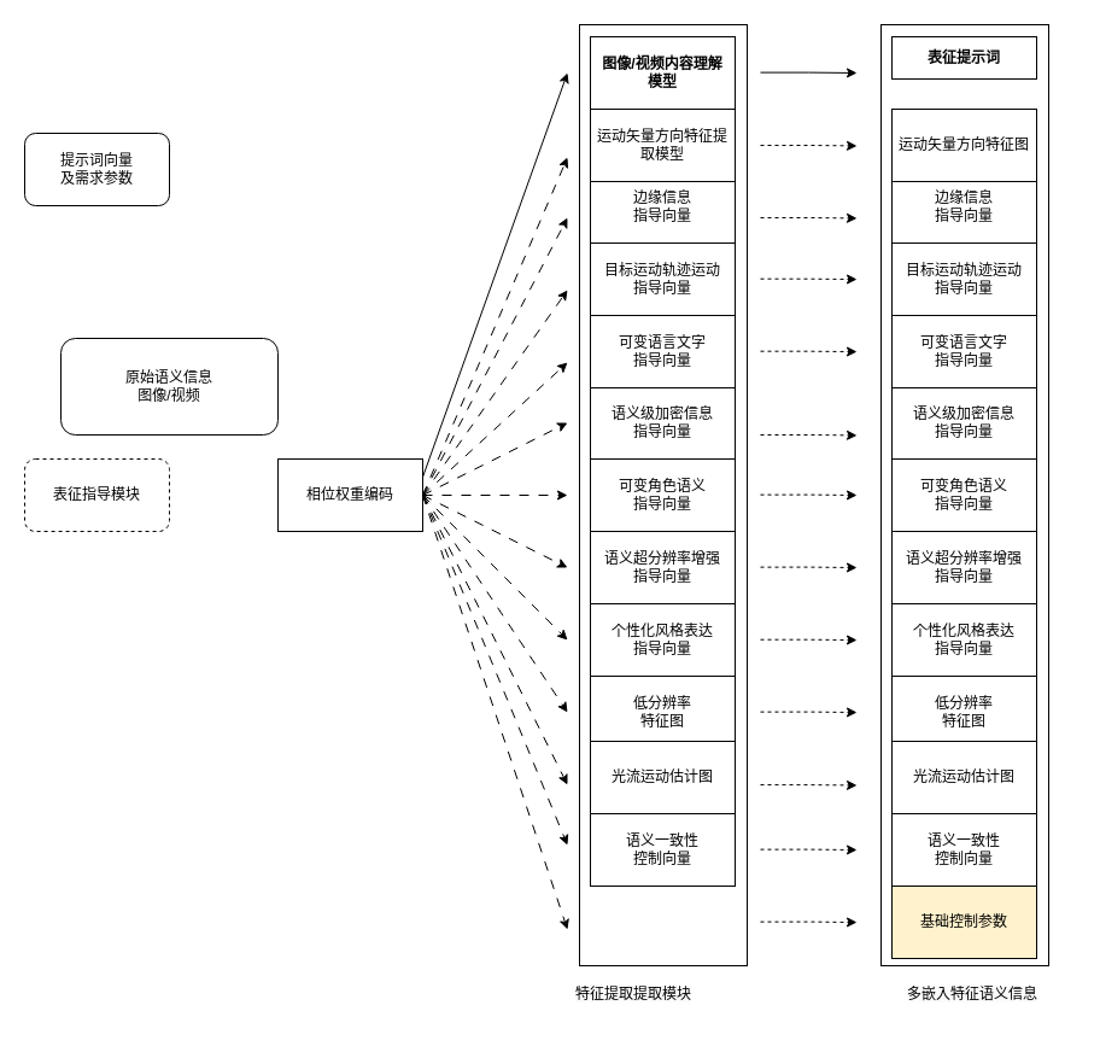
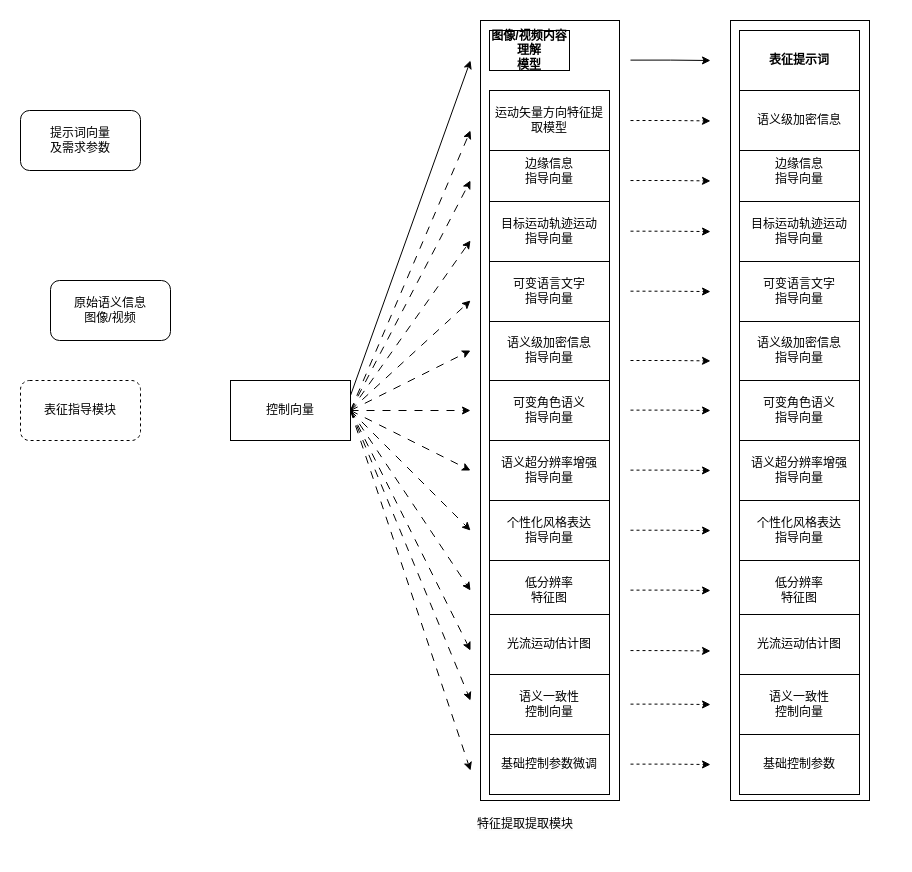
  <mxCell id="0" />
  <mxCell id="1" parent="0" />
  <mxCell id="2" value="提示词向量&lt;div&gt;及需求参数&lt;/div&gt;" style="rounded=1;whiteSpace=wrap;html=1;" vertex="1" parent="1"><mxGeometry x="20" y="110" width="120" height="60" as="geometry" /></mxCell>
- <mxCell id="3" value="原始语义信息&lt;br&gt;图像/视频" style="rounded=1;whiteSpace=wrap;html=1;" vertex="1" parent="1"><mxGeometry x="50" y="280" width="180" height="80" as="geometry" /></mxCell>
+ <mxCell id="3" value="原始语义信息&lt;br&gt;图像/视频" style="rounded=1;whiteSpace=wrap;html=1;" vertex="1" parent="1"><mxGeometry x="50" y="280" width="120" height="60" as="geometry" /></mxCell>
  <mxCell id="4" value="表征指导模块" style="rounded=1;whiteSpace=wrap;html=1;dashed=1;" vertex="1" parent="1"><mxGeometry x="20" y="380" width="120" height="60" as="geometry" /></mxCell>
- <mxCell id="5" value="相位权重编码" style="rounded=0;whiteSpace=wrap;html=1;" vertex="1" parent="1"><mxGeometry x="230" y="380" width="120" height="60" as="geometry" /></mxCell>
+ <mxCell id="5" value="控制向量" style="rounded=0;whiteSpace=wrap;html=1;" vertex="1" parent="1"><mxGeometry x="230" y="380" width="120" height="60" as="geometry" /></mxCell>
  <mxCell id="6" value="" style="rounded=0;whiteSpace=wrap;html=1;" vertex="1" parent="1"><mxGeometry x="730" y="20" width="139" height="780" as="geometry" /></mxCell>
  <mxCell id="7" value="&lt;span style=&quot;color: rgb(0, 0, 0); font-family: Helvetica; font-size: 12px; font-style: normal; font-variant-ligatures: normal; font-variant-caps: normal; font-weight: 400; letter-spacing: normal; orphans: 2; text-align: center; text-indent: 0px; text-transform: none; widows: 2; word-spacing: 0px; -webkit-text-stroke-width: 0px; white-space: normal; background-color: rgb(251, 251, 251); text-decoration-thickness: initial; text-decoration-style: initial; text-decoration-color: initial; display: inline !important; float: none;&quot;&gt;特征提取提取模块&lt;/span&gt;" style="text;whiteSpace=wrap;html=1;" vertex="1" parent="1"><mxGeometry x="474.5" y="810" width="130" height="40" as="geometry" /></mxCell>
  <mxCell id="8" value="边缘信息&lt;div&gt;指导向量&lt;/div&gt;" style="rounded=0;whiteSpace=wrap;html=1;" vertex="1" parent="1"><mxGeometry x="739" y="141" width="120" height="60" as="geometry" /></mxCell>
- <mxCell id="9" value="&lt;b&gt;表征提示词&lt;/b&gt;" style="rounded=0;whiteSpace=wrap;html=1;" vertex="1" parent="1"><mxGeometry x="739" y="30" width="120" height="35" as="geometry" /></mxCell>
+ <mxCell id="9" value="&lt;b&gt;表征提示词&lt;/b&gt;" style="rounded=0;whiteSpace=wrap;html=1;" vertex="1" parent="1"><mxGeometry x="739" y="30" width="120" height="60" as="geometry" /></mxCell>
  <mxCell id="10" value="目标运动轨迹运动&lt;div&gt;指导向量&lt;/div&gt;" style="rounded=0;whiteSpace=wrap;html=1;" vertex="1" parent="1"><mxGeometry x="739" y="201" width="120" height="60" as="geometry" /></mxCell>
  <mxCell id="11" value="语义级加密信息&lt;div&gt;指导向量&lt;/div&gt;" style="rounded=0;whiteSpace=wrap;html=1;" vertex="1" parent="1"><mxGeometry x="739" y="320" width="120" height="60" as="geometry" /></mxCell>
  <mxCell id="12" value="语义超分辨率增强&lt;div&gt;指导向量&lt;/div&gt;" style="rounded=0;whiteSpace=wrap;html=1;" vertex="1" parent="1"><mxGeometry x="739" y="440" width="120" height="60" as="geometry" /></mxCell>
  <mxCell id="13" value="可变语言文字&lt;div&gt;指导向量&lt;/div&gt;" style="rounded=0;whiteSpace=wrap;html=1;" vertex="1" parent="1"><mxGeometry x="739" y="261" width="120" height="60" as="geometry" /></mxCell>
  <mxCell id="14" value="&lt;div&gt;可变角色语义&lt;/div&gt;&lt;div&gt;指导向量&lt;/div&gt;" style="rounded=0;whiteSpace=wrap;html=1;" vertex="1" parent="1"><mxGeometry x="739" y="380" width="120" height="60" as="geometry" /></mxCell>
  <mxCell id="15" value="&lt;div&gt;个性化风格表达&lt;/div&gt;&lt;div&gt;指导向量&lt;/div&gt;" style="rounded=0;whiteSpace=wrap;html=1;" vertex="1" parent="1"><mxGeometry x="739" y="500" width="120" height="60" as="geometry" /></mxCell>
  <mxCell id="16" value="&lt;div&gt;低分辨率&lt;/div&gt;&lt;div&gt;特征图&lt;/div&gt;" style="rounded=0;whiteSpace=wrap;html=1;" vertex="1" parent="1"><mxGeometry x="739" y="560" width="120" height="60" as="geometry" /></mxCell>
- <mxCell id="17" value="运动矢量方向特征图" style="rounded=0;whiteSpace=wrap;html=1;" vertex="1" parent="1"><mxGeometry x="739" y="90" width="120" height="60" as="geometry" /></mxCell>
+ <mxCell id="17" value="语义级加密信息" style="rounded=0;whiteSpace=wrap;html=1;" vertex="1" parent="1"><mxGeometry x="739" y="90" width="120" height="60" as="geometry" /></mxCell>
  <mxCell id="18" value="&lt;div&gt;光流运动估计图&lt;/div&gt;" style="rounded=0;whiteSpace=wrap;html=1;" vertex="1" parent="1"><mxGeometry x="739" y="614" width="120" height="60" as="geometry" /></mxCell>
  <mxCell id="19" value="&lt;div&gt;语义一致性&lt;/div&gt;&lt;div&gt;控制向量&lt;/div&gt;" style="rounded=0;whiteSpace=wrap;html=1;" vertex="1" parent="1"><mxGeometry x="739" y="674" width="120" height="60" as="geometry" /></mxCell>
- <mxCell id="20" value="&lt;div&gt;基础控制参数&lt;/div&gt;" style="rounded=0;whiteSpace=wrap;html=1;fillColor=#fff2cc;" vertex="1" parent="1"><mxGeometry x="739" y="734" width="120" height="60" as="geometry" /></mxCell>
+ <mxCell id="20" value="&lt;div&gt;基础控制参数&lt;/div&gt;" style="rounded=0;whiteSpace=wrap;html=1;" vertex="1" parent="1"><mxGeometry x="739" y="734" width="120" height="60" as="geometry" /></mxCell>
  <mxCell id="21" value="" style="rounded=0;whiteSpace=wrap;html=1;" vertex="1" parent="1"><mxGeometry x="480" y="20" width="139" height="780" as="geometry" /></mxCell>
  <mxCell id="22" value="边缘信息&lt;div&gt;指导向量&lt;/div&gt;" style="rounded=0;whiteSpace=wrap;html=1;" vertex="1" parent="1"><mxGeometry x="489" y="141" width="120" height="60" as="geometry" /></mxCell>
  <mxCell id="23" style="edgeStyle=orthogonalEdgeStyle;rounded=0;orthogonalLoop=1;jettySize=auto;html=1;" edge="1" parent="1"><mxGeometry relative="1" as="geometry"><mxPoint x="710" y="60" as="targetPoint" /><mxPoint x="630" y="59.61" as="sourcePoint" /><Array as="points"><mxPoint x="670" y="59.61" /><mxPoint x="670" y="59.61" /></Array></mxGeometry></mxCell>
- <mxCell id="24" value="&lt;b&gt;图像/视频内容理解&lt;/b&gt;&lt;div&gt;&lt;b&gt;模型&lt;/b&gt;&lt;/div&gt;" style="rounded=0;whiteSpace=wrap;html=1;" vertex="1" parent="1"><mxGeometry x="489" y="30" width="120" height="60" as="geometry" /></mxCell>
+ <mxCell id="24" value="&lt;b&gt;图像/视频内容理解&lt;/b&gt;&lt;div&gt;&lt;b&gt;模型&lt;/b&gt;&lt;/div&gt;" style="rounded=0;whiteSpace=wrap;html=1;" vertex="1" parent="1"><mxGeometry x="489" y="30" width="80" height="40" as="geometry" /></mxCell>
  <mxCell id="25" value="目标运动轨迹运动&lt;div&gt;指导向量&lt;/div&gt;" style="rounded=0;whiteSpace=wrap;html=1;" vertex="1" parent="1"><mxGeometry x="489" y="201" width="120" height="60" as="geometry" /></mxCell>
  <mxCell id="26" value="语义级加密信息&lt;div&gt;指导向量&lt;/div&gt;" style="rounded=0;whiteSpace=wrap;html=1;" vertex="1" parent="1"><mxGeometry x="489" y="320" width="120" height="60" as="geometry" /></mxCell>
  <mxCell id="27" value="语义超分辨率增强&lt;div&gt;指导向量&lt;/div&gt;" style="rounded=0;whiteSpace=wrap;html=1;" vertex="1" parent="1"><mxGeometry x="489" y="440" width="120" height="60" as="geometry" /></mxCell>
  <mxCell id="28" value="可变语言文字&lt;div&gt;指导向量&lt;/div&gt;" style="rounded=0;whiteSpace=wrap;html=1;" vertex="1" parent="1"><mxGeometry x="489" y="261" width="120" height="60" as="geometry" /></mxCell>
  <mxCell id="29" value="&lt;div&gt;可变角色语义&lt;/div&gt;&lt;div&gt;指导向量&lt;/div&gt;" style="rounded=0;whiteSpace=wrap;html=1;" vertex="1" parent="1"><mxGeometry x="489" y="380" width="120" height="60" as="geometry" /></mxCell>
  <mxCell id="30" value="&lt;div&gt;个性化风格表达&lt;/div&gt;&lt;div&gt;指导向量&lt;/div&gt;" style="rounded=0;whiteSpace=wrap;html=1;" vertex="1" parent="1"><mxGeometry x="489" y="500" width="120" height="60" as="geometry" /></mxCell>
  <mxCell id="31" value="&lt;div&gt;低分辨率&lt;/div&gt;&lt;div&gt;特征图&lt;/div&gt;" style="rounded=0;whiteSpace=wrap;html=1;" vertex="1" parent="1"><mxGeometry x="489" y="560" width="120" height="60" as="geometry" /></mxCell>
  <mxCell id="32" value="运动矢量方向特征提取模型" style="rounded=0;whiteSpace=wrap;html=1;" vertex="1" parent="1"><mxGeometry x="489" y="90" width="120" height="60" as="geometry" /></mxCell>
  <mxCell id="33" value="&lt;div&gt;光流运动估计图&lt;/div&gt;" style="rounded=0;whiteSpace=wrap;html=1;" vertex="1" parent="1"><mxGeometry x="489" y="614" width="120" height="60" as="geometry" /></mxCell>
  <mxCell id="34" value="&lt;div&gt;语义一致性&lt;/div&gt;&lt;div&gt;控制向量&lt;/div&gt;" style="rounded=0;whiteSpace=wrap;html=1;" vertex="1" parent="1"><mxGeometry x="489" y="674" width="120" height="60" as="geometry" /></mxCell>
- <mxCell id="36" value="&lt;span style=&quot;color: rgb(0, 0, 0); font-family: Helvetica; font-size: 12px; font-style: normal; font-variant-ligatures: normal; font-variant-caps: normal; font-weight: 400; letter-spacing: normal; orphans: 2; text-align: center; text-indent: 0px; text-transform: none; widows: 2; word-spacing: 0px; -webkit-text-stroke-width: 0px; white-space: normal; background-color: rgb(251, 251, 251); text-decoration-thickness: initial; text-decoration-style: initial; text-decoration-color: initial; display: inline !important; float: none;&quot;&gt;多嵌入特征语义信息&lt;/span&gt;" style="text;whiteSpace=wrap;html=1;" vertex="1" parent="1"><mxGeometry x="750" y="810" width="140" height="40" as="geometry" /></mxCell>
+ <mxCell id="35" value="&lt;div&gt;基础控制参数微调&lt;/div&gt;" style="rounded=0;whiteSpace=wrap;html=1;" vertex="1" parent="1"><mxGeometry x="489" y="734" width="120" height="60" as="geometry" /></mxCell>
  <mxCell id="37" value="" style="endArrow=classic;html=1;rounded=0;exitX=1;exitY=0.25;exitDx=0;exitDy=0;" edge="1" parent="1" source="5"><mxGeometry width="50" height="50" relative="1" as="geometry"><mxPoint x="410" y="120" as="sourcePoint" /><mxPoint x="470" y="60" as="targetPoint" /></mxGeometry></mxCell>
  <mxCell id="38" value="" style="endArrow=classic;html=1;rounded=0;dashed=1;dashPattern=8 8;" edge="1" parent="1"><mxGeometry width="50" height="50" relative="1" as="geometry"><mxPoint x="350" y="410" as="sourcePoint" /><mxPoint x="470" y="130" as="targetPoint" /></mxGeometry></mxCell>
  <mxCell id="39" value="" style="endArrow=classic;html=1;rounded=0;dashed=1;dashPattern=8 8;" edge="1" parent="1"><mxGeometry width="50" height="50" relative="1" as="geometry"><mxPoint x="350" y="410" as="sourcePoint" /><mxPoint x="470" y="180" as="targetPoint" /></mxGeometry></mxCell>
  <mxCell id="40" value="" style="endArrow=classic;html=1;rounded=0;dashed=1;dashPattern=8 8;" edge="1" parent="1"><mxGeometry width="50" height="50" relative="1" as="geometry"><mxPoint x="350" y="410" as="sourcePoint" /><mxPoint x="470" y="240" as="targetPoint" /></mxGeometry></mxCell>
  <mxCell id="41" value="" style="endArrow=classic;html=1;rounded=0;dashed=1;dashPattern=8 8;" edge="1" parent="1"><mxGeometry width="50" height="50" relative="1" as="geometry"><mxPoint x="350" y="410" as="sourcePoint" /><mxPoint x="470" y="300" as="targetPoint" /></mxGeometry></mxCell>
  <mxCell id="42" value="" style="endArrow=classic;html=1;rounded=0;dashed=1;dashPattern=8 8;" edge="1" parent="1"><mxGeometry width="50" height="50" relative="1" as="geometry"><mxPoint x="350" y="410" as="sourcePoint" /><mxPoint x="470" y="350" as="targetPoint" /></mxGeometry></mxCell>
  <mxCell id="43" value="" style="endArrow=classic;html=1;rounded=0;dashed=1;dashPattern=8 8;" edge="1" parent="1"><mxGeometry width="50" height="50" relative="1" as="geometry"><mxPoint x="350" y="410" as="sourcePoint" /><mxPoint x="470" y="410" as="targetPoint" /></mxGeometry></mxCell>
  <mxCell id="44" value="" style="endArrow=classic;html=1;rounded=0;dashed=1;dashPattern=8 8;exitX=1;exitY=0.5;exitDx=0;exitDy=0;" edge="1" parent="1" source="5"><mxGeometry width="50" height="50" relative="1" as="geometry"><mxPoint x="350" y="750" as="sourcePoint" /><mxPoint x="470" y="470" as="targetPoint" /></mxGeometry></mxCell>
  <mxCell id="45" value="" style="endArrow=classic;html=1;rounded=0;dashed=1;dashPattern=8 8;exitX=1;exitY=0.5;exitDx=0;exitDy=0;" edge="1" parent="1" source="5"><mxGeometry width="50" height="50" relative="1" as="geometry"><mxPoint x="350" y="810" as="sourcePoint" /><mxPoint x="470" y="530" as="targetPoint" /></mxGeometry></mxCell>
  <mxCell id="46" value="" style="endArrow=classic;html=1;rounded=0;dashed=1;dashPattern=8 8;exitX=1;exitY=0.5;exitDx=0;exitDy=0;" edge="1" parent="1" source="5"><mxGeometry width="50" height="50" relative="1" as="geometry"><mxPoint x="350" y="870" as="sourcePoint" /><mxPoint x="470" y="590" as="targetPoint" /></mxGeometry></mxCell>
  <mxCell id="47" value="" style="endArrow=classic;html=1;rounded=0;dashed=1;dashPattern=8 8;exitX=1;exitY=0.5;exitDx=0;exitDy=0;" edge="1" parent="1" source="5"><mxGeometry width="50" height="50" relative="1" as="geometry"><mxPoint x="350" y="510" as="sourcePoint" /><mxPoint x="470" y="650" as="targetPoint" /></mxGeometry></mxCell>
  <mxCell id="48" value="" style="endArrow=classic;html=1;rounded=0;dashed=1;dashPattern=8 8;exitX=1;exitY=0.5;exitDx=0;exitDy=0;" edge="1" parent="1" source="5"><mxGeometry width="50" height="50" relative="1" as="geometry"><mxPoint x="360" y="570" as="sourcePoint" /><mxPoint x="470" y="700" as="targetPoint" /></mxGeometry></mxCell>
  <mxCell id="49" value="" style="endArrow=classic;html=1;rounded=0;dashed=1;dashPattern=8 8;exitX=1;exitY=0.5;exitDx=0;exitDy=0;" edge="1" parent="1" source="5"><mxGeometry width="50" height="50" relative="1" as="geometry"><mxPoint x="350" y="600" as="sourcePoint" /><mxPoint x="470" y="770" as="targetPoint" /></mxGeometry></mxCell>
  <mxCell id="50" style="edgeStyle=orthogonalEdgeStyle;rounded=0;orthogonalLoop=1;jettySize=auto;html=1;dashed=1;" edge="1" parent="1"><mxGeometry relative="1" as="geometry"><mxPoint x="710" y="120.43" as="targetPoint" /><mxPoint x="630" y="120.04" as="sourcePoint" /><Array as="points"><mxPoint x="670" y="120.04" /><mxPoint x="670" y="120.04" /></Array></mxGeometry></mxCell>
  <mxCell id="51" style="edgeStyle=orthogonalEdgeStyle;rounded=0;orthogonalLoop=1;jettySize=auto;html=1;dashed=1;" edge="1" parent="1"><mxGeometry relative="1" as="geometry"><mxPoint x="710" y="180.43" as="targetPoint" /><mxPoint x="630" y="180.04" as="sourcePoint" /><Array as="points"><mxPoint x="670" y="180.04" /><mxPoint x="670" y="180.04" /></Array></mxGeometry></mxCell>
  <mxCell id="52" style="edgeStyle=orthogonalEdgeStyle;rounded=0;orthogonalLoop=1;jettySize=auto;html=1;dashed=1;" edge="1" parent="1"><mxGeometry relative="1" as="geometry"><mxPoint x="710" y="231.07" as="targetPoint" /><mxPoint x="630" y="230.68" as="sourcePoint" /><Array as="points"><mxPoint x="670" y="230.68" /><mxPoint x="670" y="230.68" /></Array></mxGeometry></mxCell>
  <mxCell id="53" style="edgeStyle=orthogonalEdgeStyle;rounded=0;orthogonalLoop=1;jettySize=auto;html=1;dashed=1;" edge="1" parent="1"><mxGeometry relative="1" as="geometry"><mxPoint x="710" y="291.07" as="targetPoint" /><mxPoint x="630" y="290.68" as="sourcePoint" /><Array as="points"><mxPoint x="670" y="290.68" /><mxPoint x="670" y="290.68" /></Array></mxGeometry></mxCell>
  <mxCell id="54" style="edgeStyle=orthogonalEdgeStyle;rounded=0;orthogonalLoop=1;jettySize=auto;html=1;dashed=1;" edge="1" parent="1"><mxGeometry relative="1" as="geometry"><mxPoint x="710" y="360.39" as="targetPoint" /><mxPoint x="630" y="360" as="sourcePoint" /><Array as="points"><mxPoint x="670" y="360" /><mxPoint x="670" y="360" /></Array></mxGeometry></mxCell>
  <mxCell id="55" style="edgeStyle=orthogonalEdgeStyle;rounded=0;orthogonalLoop=1;jettySize=auto;html=1;dashed=1;" edge="1" parent="1"><mxGeometry relative="1" as="geometry"><mxPoint x="710" y="410.03" as="targetPoint" /><mxPoint x="630" y="409.64" as="sourcePoint" /><Array as="points"><mxPoint x="670" y="409.64" /><mxPoint x="670" y="409.64" /></Array></mxGeometry></mxCell>
  <mxCell id="56" style="edgeStyle=orthogonalEdgeStyle;rounded=0;orthogonalLoop=1;jettySize=auto;html=1;dashed=1;" edge="1" parent="1"><mxGeometry relative="1" as="geometry"><mxPoint x="710" y="470.03" as="targetPoint" /><mxPoint x="630" y="469.64" as="sourcePoint" /><Array as="points"><mxPoint x="670" y="469.64" /><mxPoint x="670" y="469.64" /></Array></mxGeometry></mxCell>
  <mxCell id="57" style="edgeStyle=orthogonalEdgeStyle;rounded=0;orthogonalLoop=1;jettySize=auto;html=1;dashed=1;" edge="1" parent="1"><mxGeometry relative="1" as="geometry"><mxPoint x="710" y="530.1" as="targetPoint" /><mxPoint x="630" y="529.71" as="sourcePoint" /><Array as="points"><mxPoint x="670" y="529.71" /><mxPoint x="670" y="529.71" /></Array></mxGeometry></mxCell>
  <mxCell id="58" style="edgeStyle=orthogonalEdgeStyle;rounded=0;orthogonalLoop=1;jettySize=auto;html=1;dashed=1;" edge="1" parent="1"><mxGeometry relative="1" as="geometry"><mxPoint x="710" y="590.03" as="targetPoint" /><mxPoint x="630" y="589.64" as="sourcePoint" /><Array as="points"><mxPoint x="670" y="589.64" /><mxPoint x="670" y="589.64" /></Array></mxGeometry></mxCell>
  <mxCell id="59" style="edgeStyle=orthogonalEdgeStyle;rounded=0;orthogonalLoop=1;jettySize=auto;html=1;dashed=1;" edge="1" parent="1"><mxGeometry relative="1" as="geometry"><mxPoint x="710" y="650.46" as="targetPoint" /><mxPoint x="630" y="650.07" as="sourcePoint" /><Array as="points"><mxPoint x="670" y="650.07" /><mxPoint x="670" y="650.07" /></Array></mxGeometry></mxCell>
  <mxCell id="60" style="edgeStyle=orthogonalEdgeStyle;rounded=0;orthogonalLoop=1;jettySize=auto;html=1;dashed=1;" edge="1" parent="1"><mxGeometry relative="1" as="geometry"><mxPoint x="710" y="704.03" as="targetPoint" /><mxPoint x="630" y="703.64" as="sourcePoint" /><Array as="points"><mxPoint x="670" y="703.64" /><mxPoint x="670" y="703.64" /></Array></mxGeometry></mxCell>
  <mxCell id="61" style="edgeStyle=orthogonalEdgeStyle;rounded=0;orthogonalLoop=1;jettySize=auto;html=1;dashed=1;" edge="1" parent="1"><mxGeometry relative="1" as="geometry"><mxPoint x="710" y="764.03" as="targetPoint" /><mxPoint x="630" y="763.64" as="sourcePoint" /><Array as="points"><mxPoint x="670" y="763.64" /><mxPoint x="670" y="763.64" /></Array></mxGeometry></mxCell>
